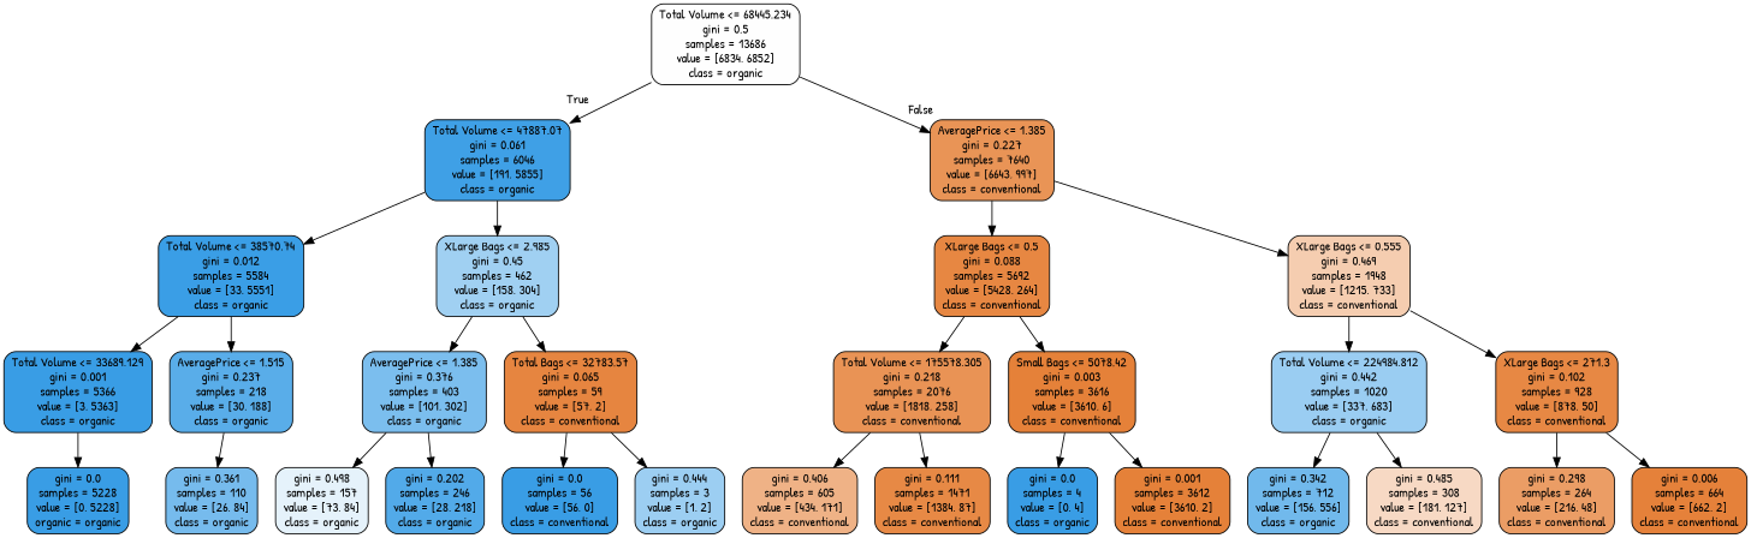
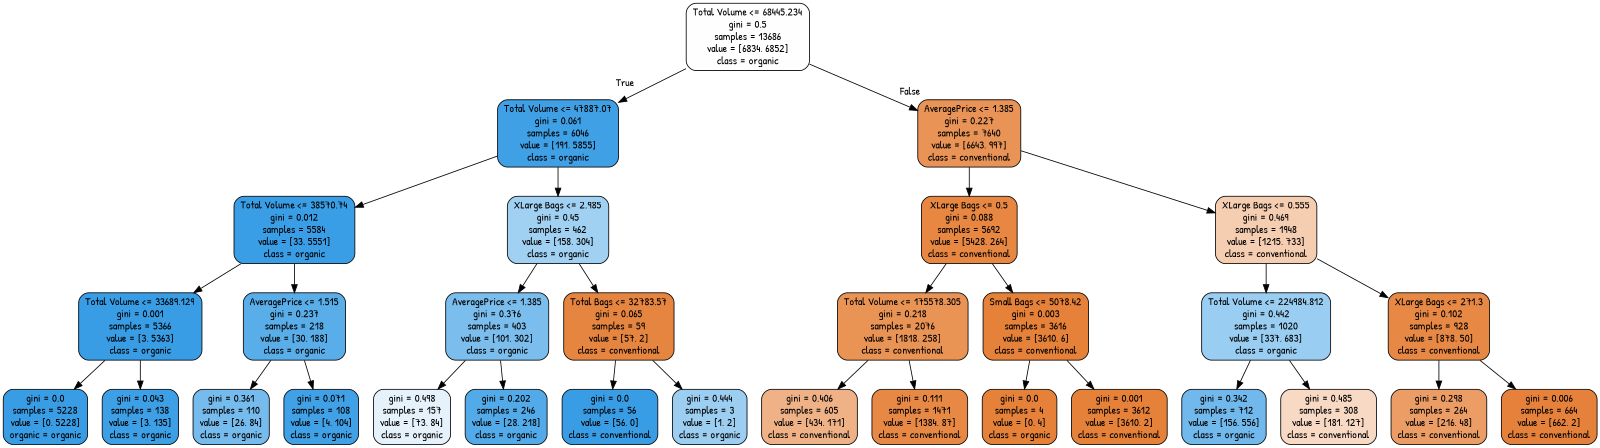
  digraph {
    fontname="Patrick Hand"
    node [color=black fillcolor="#399de5ff" fontname="Patrick Hand" shape=box style="filled, rounded"]
    edge [fontname="Patrick Hand"]
    n1 [fillcolor="#399de501" label="Total Volume <= 68445.234\ngini = 0.5\nsamples = 13686\nvalue = [6834, 6852]\nclass = organic"]
    n2 [fillcolor="#399de5f7" label="Total Volume <= 47887.07\ngini = 0.061\nsamples = 6046\nvalue = [191, 5855]\nclass = organic"]
    n3 [fillcolor="#e58139d9" label="AveragePrice <= 1.385\ngini = 0.227\nsamples = 7640\nvalue = [6643, 997]\nclass = conventional"]
    n4 [fillcolor="#399de5fd" label="Total Volume <= 38570.74\ngini = 0.012\nsamples = 5584\nvalue = [33, 5551]\nclass = organic"]
    n5 [fillcolor="#399de57a" label="XLarge Bags <= 2.985\ngini = 0.45\nsamples = 462\nvalue = [158, 304]\nclass = organic"]
    n6 [fillcolor="#e58139f3" label="XLarge Bags <= 0.5\ngini = 0.088\nsamples = 5692\nvalue = [5428, 264]\nclass = conventional"]
    n7 [fillcolor="#e5813965" label="XLarge Bags <= 0.555\ngini = 0.469\nsamples = 1948\nvalue = [1215, 733]\nclass = conventional"]
    n8 [label="Total Volume <= 33689.129\ngini = 0.001\nsamples = 5366\nvalue = [3, 5363]\nclass = organic"]
    n9 [fillcolor="#399de5d6" label="AveragePrice <= 1.515\ngini = 0.237\nsamples = 218\nvalue = [30, 188]\nclass = organic"]
    n10 [fillcolor="#399de5aa" label="AveragePrice <= 1.385\ngini = 0.376\nsamples = 403\nvalue = [101, 302]\nclass = organic"]
    n11 [fillcolor="#e58139f6" label="Total Bags <= 32783.57\ngini = 0.065\nsamples = 59\nvalue = [57, 2]\nclass = conventional"]
    n12 [label="gini = 0.0\nsamples = 5228\nvalue = [0, 5228]\norganic = organic"]
+   n13 [fillcolor="#399de5f9" label="gini = 0.043\nsamples = 138\nvalue = [3, 135]\nclass = organic"]
    n14 [fillcolor="#399de5b0" label="gini = 0.361\nsamples = 110\nvalue = [26, 84]\nclass = organic"]
+   n15 [fillcolor="#399de5f5" label="gini = 0.071\nsamples = 108\nvalue = [4, 104]\nclass = organic"]
    n16 [fillcolor="#399de521" label="gini = 0.498\nsamples = 157\nvalue = [73, 84]\nclass = organic"]
    n17 [fillcolor="#399de5de" label="gini = 0.202\nsamples = 246\nvalue = [28, 218]\nclass = organic"]
    n18 [label="gini = 0.0\nsamples = 56\nvalue = [56, 0]\nclass = conventional"]
    n19 [fillcolor="#399de57f" label="gini = 0.444\nsamples = 3\nvalue = [1, 2]\nclass = organic"]
    n20 [fillcolor="#e58139db" label="Total Volume <= 175578.305\ngini = 0.218\nsamples = 2076\nvalue = [1818, 258]\nclass = conventional"]
    n21 [fillcolor="#e58139ff" label="Small Bags <= 5078.42\ngini = 0.003\nsamples = 3616\nvalue = [3610, 6]\nclass = conventional"]
    n22 [fillcolor="#399de581" label="Total Volume <= 224984.812\ngini = 0.442\nsamples = 1020\nvalue = [337, 683]\nclass = organic"]
    n23 [fillcolor="#e58139f0" label="XLarge Bags <= 271.3\ngini = 0.102\nsamples = 928\nvalue = [878, 50]\nclass = conventional"]
    n24 [fillcolor="#e581399b" label="gini = 0.406\nsamples = 605\nvalue = [434, 171]\nclass = conventional"]
    n25 [fillcolor="#e58139ef" label="gini = 0.111\nsamples = 1471\nvalue = [1384, 87]\nclass = conventional"]
-   n26 [label="gini = 0.0\nsamples = 4\nvalue = [0, 4]\nclass = organic"]
+   n26 [fillcolor="#e58139ff" label="gini = 0.0\nsamples = 4\nvalue = [0, 4]\nclass = organic"]
    n27 [fillcolor="#e58139ff" label="gini = 0.001\nsamples = 3612\nvalue = [3610, 2]\nclass = conventional"]
    n28 [fillcolor="#399de5b7" label="gini = 0.342\nsamples = 712\nvalue = [156, 556]\nclass = organic"]
    n29 [fillcolor="#e581394c" label="gini = 0.485\nsamples = 308\nvalue = [181, 127]\nclass = conventional"]
    n30 [fillcolor="#e58139c6" label="gini = 0.298\nsamples = 264\nvalue = [216, 48]\nclass = conventional"]
    n31 [fillcolor="#e58139fe" label="gini = 0.006\nsamples = 664\nvalue = [662, 2]\nclass = conventional"]
    n1 -> n2 [headlabel=True labelangle=45 labeldistance=2.5]
    n1 -> n3 [headlabel=False labelangle=-45 labeldistance=2.5]
    n2 -> n4
    n2 -> n5
    n3 -> n6
    n3 -> n7
    n4 -> n8
    n4 -> n9
    n5 -> n10
    n5 -> n11
    n6 -> n20
    n6 -> n21
    n7 -> n22
    n7 -> n23
    n8 -> n12
+   n8 -> n13
    n9 -> n14
+   n9 -> n15
    n10 -> n16
    n10 -> n17
    n11 -> n18
    n11 -> n19
    n20 -> n24
    n20 -> n25
    n21 -> n26
    n21 -> n27
    n22 -> n28
    n22 -> n29
    n23 -> n30
    n23 -> n31
  }
